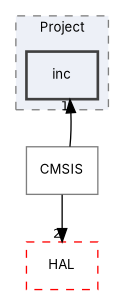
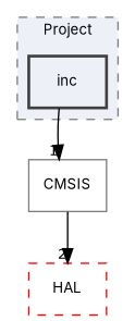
  digraph {
    compound=true
    fontname=Inter
    node [fillcolor="#edf0f7" fontname=Inter fontsize=10 shape=box]
    edge [fontname=Inter fontsize=10 labeldistance=1.5 labelfontname=Helvetica labelfontsize=10]
    n1 [color=grey25 label=inc style="filled,bold,"]
    n2 [color=grey50 label=CMSIS]
    n3 [color=red label=HAL style="dashed,"]
    subgraph cluster_1 {
      bgcolor="#edf0f7"
      fontsize=10
      label=Project
      pencolor=grey50
      style="filled,dashed,"
      n1
    }
-   n2 -> n1 [headlabel=1]
+   n1 -> n2 [headlabel=1]
    n2 -> n3 [headlabel=2]
  }
